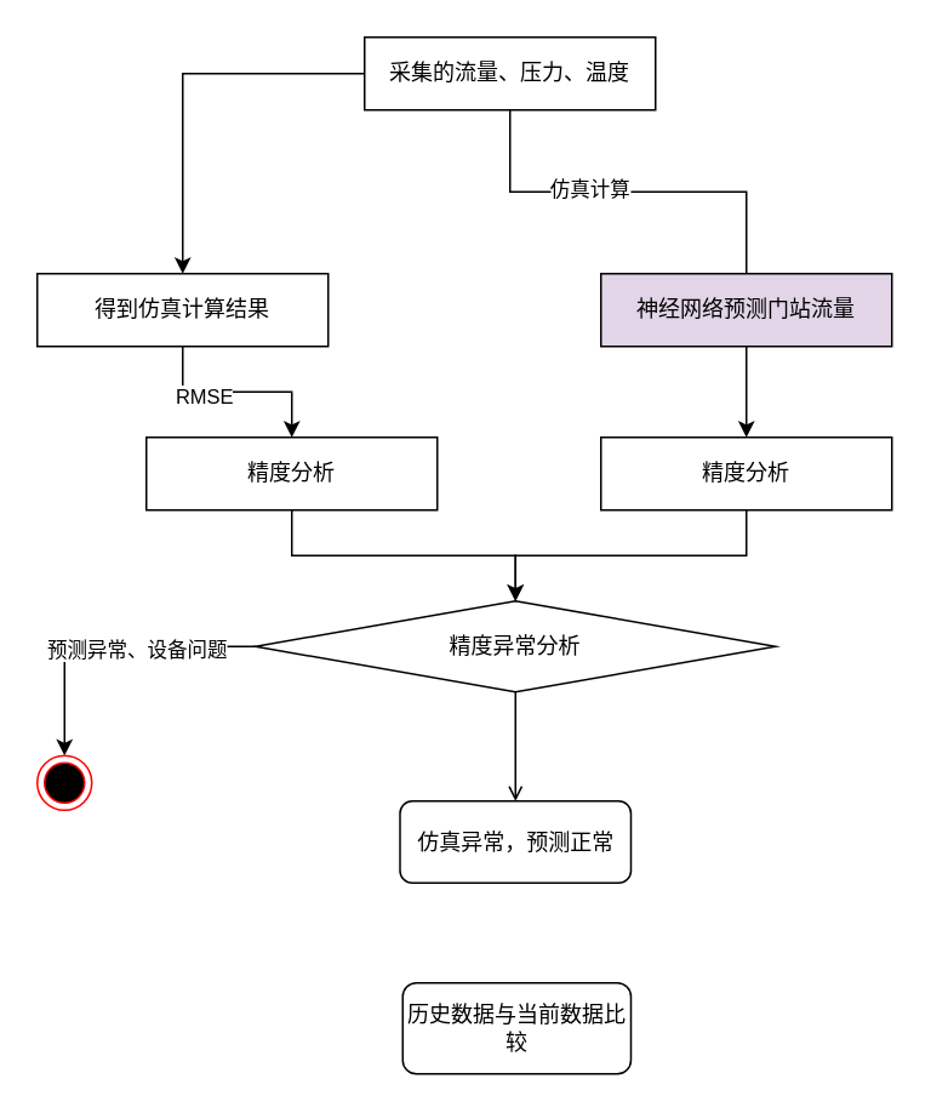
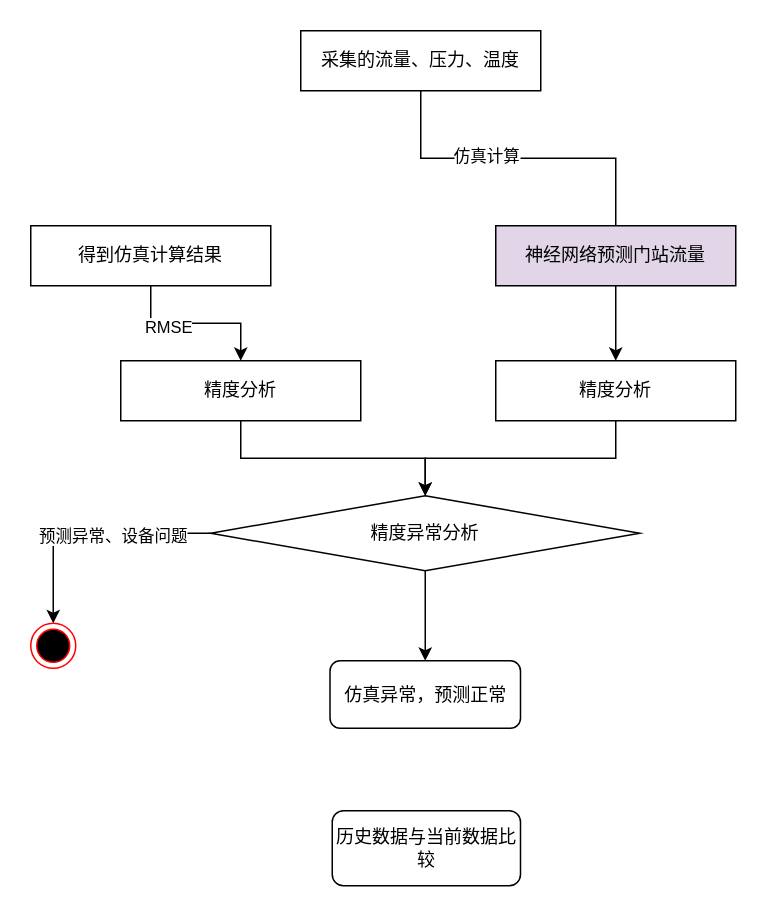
  <mxCell id="0" />
  <mxCell id="1" parent="0" />
  <mxCell id="2" value="" style="edgeStyle=orthogonalEdgeStyle;rounded=0;orthogonalLoop=1;jettySize=auto;html=1;endArrow=none;" edge="1" parent="1" source="5" target="12"><mxGeometry relative="1" as="geometry" /></mxCell>
  <mxCell id="3" value="仿真计算" style="edgeLabel;html=1;align=center;verticalAlign=middle;resizable=0;points=[];" vertex="1" connectable="0" parent="2"><mxGeometry x="-0.2" y="2" relative="1" as="geometry"><mxPoint as="offset" /></mxGeometry></mxCell>
- <mxCell id="4" style="edgeStyle=orthogonalEdgeStyle;rounded=0;orthogonalLoop=1;jettySize=auto;html=1;entryX=0.5;entryY=0;entryDx=0;entryDy=0;" edge="1" parent="1" source="5" target="8"><mxGeometry relative="1" as="geometry" /></mxCell>
  <mxCell id="5" value="采集的流量、压力、温度" style="rounded=0;whiteSpace=wrap;html=1;" parent="1" vertex="1"><mxGeometry x="200" y="20" width="160" height="40" as="geometry" /></mxCell>
  <mxCell id="6" value="" style="edgeStyle=orthogonalEdgeStyle;rounded=0;orthogonalLoop=1;jettySize=auto;html=1;" edge="1" parent="1" source="8" target="10"><mxGeometry relative="1" as="geometry" /></mxCell>
  <mxCell id="7" value="RMSE" style="edgeLabel;html=1;align=center;verticalAlign=middle;resizable=0;points=[];" vertex="1" connectable="0" parent="6"><mxGeometry x="-0.343" y="-2" relative="1" as="geometry"><mxPoint as="offset" /></mxGeometry></mxCell>
  <mxCell id="8" value="得到仿真计算结果" style="rounded=0;whiteSpace=wrap;html=1;" vertex="1" parent="1"><mxGeometry x="20" y="150" width="160" height="40" as="geometry" /></mxCell>
  <mxCell id="9" value="" style="edgeStyle=orthogonalEdgeStyle;rounded=0;orthogonalLoop=1;jettySize=auto;html=1;" edge="1" parent="1" source="10" target="18"><mxGeometry relative="1" as="geometry" /></mxCell>
  <mxCell id="10" value="精度分析" style="rounded=0;whiteSpace=wrap;html=1;" vertex="1" parent="1"><mxGeometry x="80" y="240" width="160" height="40" as="geometry" /></mxCell>
  <mxCell id="11" value="" style="edgeStyle=orthogonalEdgeStyle;rounded=0;orthogonalLoop=1;jettySize=auto;html=1;" edge="1" parent="1" source="12" target="14"><mxGeometry relative="1" as="geometry" /></mxCell>
  <mxCell id="12" value="神经网络预测门站流量" style="rounded=0;whiteSpace=wrap;html=1;fillColor=#e1d5e7;" vertex="1" parent="1"><mxGeometry x="330" y="150" width="160" height="40" as="geometry" /></mxCell>
  <mxCell id="13" value="" style="edgeStyle=orthogonalEdgeStyle;rounded=0;orthogonalLoop=1;jettySize=auto;html=1;" edge="1" parent="1" source="14" target="18"><mxGeometry relative="1" as="geometry" /></mxCell>
  <mxCell id="14" value="精度分析" style="rounded=0;whiteSpace=wrap;html=1;" vertex="1" parent="1"><mxGeometry x="330" y="240" width="160" height="40" as="geometry" /></mxCell>
  <mxCell id="15" value="" style="edgeStyle=orthogonalEdgeStyle;rounded=0;orthogonalLoop=1;jettySize=auto;html=1;entryX=0.5;entryY=0;entryDx=0;entryDy=0;" edge="1" parent="1" source="18" target="19"><mxGeometry relative="1" as="geometry"><mxPoint x="283" y="455" as="targetPoint" /></mxGeometry></mxCell>
  <mxCell id="16" value="预测异常、设备问题" style="edgeLabel;html=1;align=center;verticalAlign=middle;resizable=0;points=[];" vertex="1" connectable="0" parent="15"><mxGeometry x="-0.2" y="1" relative="1" as="geometry"><mxPoint as="offset" /></mxGeometry></mxCell>
- <mxCell id="17" value="" style="edgeStyle=orthogonalEdgeStyle;rounded=0;orthogonalLoop=1;jettySize=auto;html=1;endArrow=open;" edge="1" parent="1" source="18" target="20"><mxGeometry relative="1" as="geometry" /></mxCell>
+ <mxCell id="17" value="" style="edgeStyle=orthogonalEdgeStyle;rounded=0;orthogonalLoop=1;jettySize=auto;html=1;" edge="1" parent="1" source="18" target="20"><mxGeometry relative="1" as="geometry" /></mxCell>
  <mxCell id="18" value="精度异常分析" style="rhombus;whiteSpace=wrap;html=1;" vertex="1" parent="1"><mxGeometry x="140" y="330" width="286" height="50" as="geometry" /></mxCell>
  <mxCell id="19" value="" style="ellipse;html=1;shape=endState;fillColor=#000000;strokeColor=#ff0000;" vertex="1" parent="1"><mxGeometry x="20" y="415" width="30" height="30" as="geometry" /></mxCell>
  <mxCell id="20" value="仿真异常，预测正常" style="rounded=1;whiteSpace=wrap;html=1;" vertex="1" parent="1"><mxGeometry x="219.5" y="440" width="127" height="45" as="geometry" /></mxCell>
  <mxCell id="21" value="历史数据与当前数据比较" style="whiteSpace=wrap;html=1;rounded=1;" vertex="1" parent="1"><mxGeometry x="221" y="540" width="125.5" height="50" as="geometry" /></mxCell>
